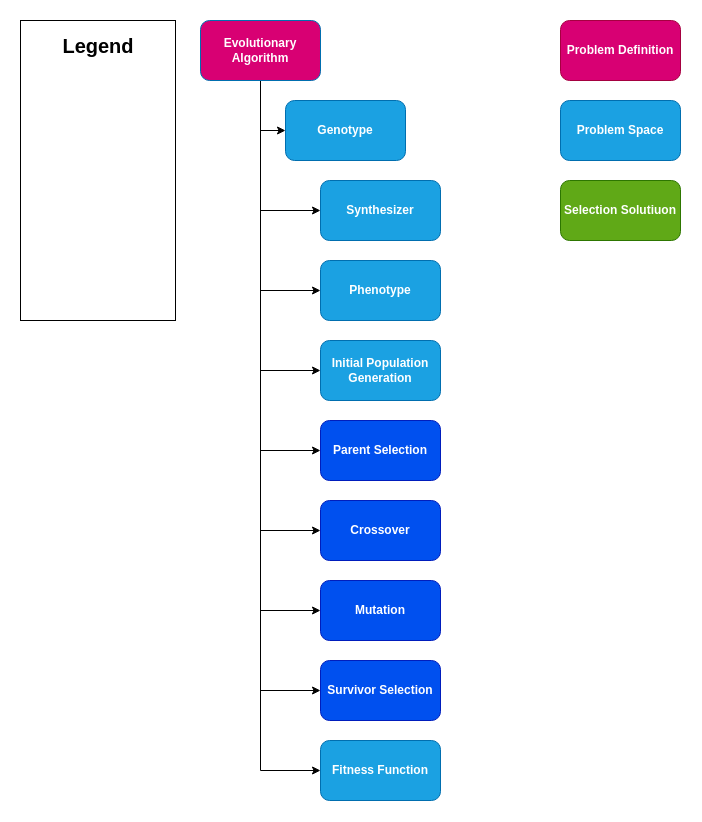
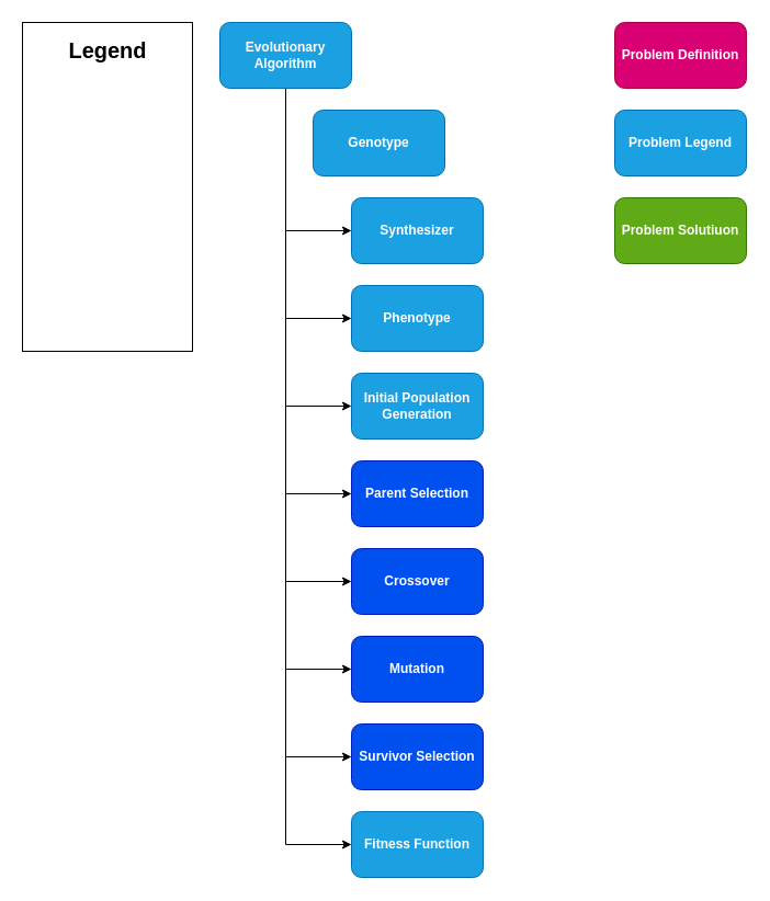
  <mxCell id="0" />
  <mxCell id="1" parent="0" />
  <mxCell id="2" value="" style="whiteSpace=wrap;html=1;fontFamily=Helvetica;fontSize=12;fontStyle=1" parent="1" vertex="1"><mxGeometry x="20" y="20" width="155" height="300" as="geometry" /></mxCell>
- <mxCell id="3" style="edgeStyle=orthogonalEdgeStyle;rounded=0;orthogonalLoop=1;jettySize=auto;html=1;fontFamily=Helvetica;align=center;fontStyle=1;fontSize=12;" parent="1" source="12" target="14" edge="1"><mxGeometry relative="1" as="geometry"><Array as="points"><mxPoint x="260" y="130" /></Array></mxGeometry></mxCell>
  <mxCell id="4" style="edgeStyle=orthogonalEdgeStyle;rounded=0;orthogonalLoop=1;jettySize=auto;html=1;entryX=0;entryY=0.5;entryDx=0;entryDy=0;fontStyle=1" edge="1" parent="1" source="12" target="20"><mxGeometry relative="1" as="geometry" /></mxCell>
  <mxCell id="5" style="edgeStyle=orthogonalEdgeStyle;rounded=0;orthogonalLoop=1;jettySize=auto;html=1;entryX=0;entryY=0.5;entryDx=0;entryDy=0;fontStyle=1" edge="1" parent="1" source="12" target="13"><mxGeometry relative="1" as="geometry" /></mxCell>
  <mxCell id="6" style="edgeStyle=orthogonalEdgeStyle;rounded=0;orthogonalLoop=1;jettySize=auto;html=1;entryX=0;entryY=0.5;entryDx=0;entryDy=0;fontStyle=1" edge="1" parent="1" source="12" target="21"><mxGeometry relative="1" as="geometry" /></mxCell>
  <mxCell id="7" style="edgeStyle=orthogonalEdgeStyle;rounded=0;orthogonalLoop=1;jettySize=auto;html=1;entryX=0;entryY=0.5;entryDx=0;entryDy=0;fontStyle=1" edge="1" parent="1" source="12" target="17"><mxGeometry relative="1" as="geometry" /></mxCell>
  <mxCell id="8" style="edgeStyle=orthogonalEdgeStyle;rounded=0;orthogonalLoop=1;jettySize=auto;html=1;entryX=0;entryY=0.5;entryDx=0;entryDy=0;fontStyle=1" edge="1" parent="1" source="12" target="15"><mxGeometry relative="1" as="geometry" /></mxCell>
  <mxCell id="9" style="edgeStyle=orthogonalEdgeStyle;rounded=0;orthogonalLoop=1;jettySize=auto;html=1;entryX=0;entryY=0.5;entryDx=0;entryDy=0;fontStyle=1" edge="1" parent="1" source="12" target="18"><mxGeometry relative="1" as="geometry" /></mxCell>
  <mxCell id="10" style="edgeStyle=orthogonalEdgeStyle;rounded=0;orthogonalLoop=1;jettySize=auto;html=1;entryX=0;entryY=0.5;entryDx=0;entryDy=0;fontStyle=1" edge="1" parent="1" source="12" target="19"><mxGeometry relative="1" as="geometry" /></mxCell>
  <mxCell id="11" style="edgeStyle=orthogonalEdgeStyle;rounded=0;orthogonalLoop=1;jettySize=auto;html=1;entryX=0;entryY=0.5;entryDx=0;entryDy=0;fontStyle=1" edge="1" parent="1" source="12" target="22"><mxGeometry relative="1" as="geometry" /></mxCell>
- <mxCell id="12" value="Evolutionary Algorithm" style="rounded=1;whiteSpace=wrap;html=1;fontFamily=Helvetica;align=center;fontStyle=1;fontSize=12;fillColor=#d80073;strokeColor=#006EAF;fontColor=#ffffff;" parent="1" vertex="1"><mxGeometry x="200" y="20" width="120" height="60" as="geometry" /></mxCell>
+ <mxCell id="12" value="Evolutionary Algorithm" style="rounded=1;whiteSpace=wrap;html=1;fontFamily=Helvetica;align=center;fontStyle=1;fontSize=12;fillColor=#1ba1e2;strokeColor=#006EAF;fontColor=#ffffff;" parent="1" vertex="1"><mxGeometry x="200" y="20" width="120" height="60" as="geometry" /></mxCell>
  <mxCell id="13" value="Phenotype" style="rounded=1;whiteSpace=wrap;html=1;fontFamily=Helvetica;align=center;fontStyle=1;fontSize=12;fillColor=#1ba1e2;strokeColor=#006EAF;fontColor=#ffffff;" parent="1" vertex="1"><mxGeometry x="320" y="260" width="120" height="60" as="geometry" /></mxCell>
  <mxCell id="14" value="Genotype" style="rounded=1;whiteSpace=wrap;html=1;fontFamily=Helvetica;align=center;fontStyle=1;fontSize=12;fillColor=#1ba1e2;strokeColor=#006EAF;fontColor=#ffffff;" parent="1" vertex="1"><mxGeometry x="285" y="100" width="120" height="60" as="geometry" /></mxCell>
  <mxCell id="15" value="Crossover" style="rounded=1;whiteSpace=wrap;html=1;fontFamily=Helvetica;align=center;fontStyle=1;fontSize=12;fillColor=#0050ef;strokeColor=#001DBC;fontColor=#ffffff;" parent="1" vertex="1"><mxGeometry x="320" y="500" width="120" height="60" as="geometry" /></mxCell>
  <mxCell id="16" value="&lt;span style=&quot;font-size: 20px;&quot;&gt;Legend&lt;/span&gt;" style="text;html=1;strokeColor=none;fillColor=none;align=center;verticalAlign=middle;whiteSpace=wrap;rounded=0;fontFamily=Helvetica;fontSize=20;fontStyle=1" parent="1" vertex="1"><mxGeometry x="67.5" y="30" width="60" height="30" as="geometry" /></mxCell>
  <mxCell id="17" value="Parent Selection" style="rounded=1;whiteSpace=wrap;html=1;fillColor=#0050ef;strokeColor=#001DBC;fontStyle=1;fontColor=#ffffff;" vertex="1" parent="1"><mxGeometry x="320" y="420" width="120" height="60" as="geometry" /></mxCell>
  <mxCell id="18" value="Mutation" style="rounded=1;whiteSpace=wrap;html=1;fillColor=#0050ef;strokeColor=#001DBC;fontStyle=1;fontColor=#ffffff;" vertex="1" parent="1"><mxGeometry x="320" y="580" width="120" height="60" as="geometry" /></mxCell>
  <mxCell id="19" value="Survivor Selection" style="rounded=1;whiteSpace=wrap;html=1;fillColor=#0050ef;strokeColor=#001DBC;fontStyle=1;fontColor=#ffffff;" vertex="1" parent="1"><mxGeometry x="320" y="660" width="120" height="60" as="geometry" /></mxCell>
  <mxCell id="20" value="Synthesizer" style="rounded=1;whiteSpace=wrap;html=1;fillColor=#1ba1e2;strokeColor=#006EAF;fontStyle=1;fontColor=#ffffff;" vertex="1" parent="1"><mxGeometry x="320" y="180" width="120" height="60" as="geometry" /></mxCell>
  <mxCell id="21" value="Initial Population Generation" style="rounded=1;whiteSpace=wrap;html=1;fillColor=#1ba1e2;strokeColor=#006EAF;fontStyle=1;fontColor=#ffffff;" vertex="1" parent="1"><mxGeometry x="320" y="340" width="120" height="60" as="geometry" /></mxCell>
  <mxCell id="22" value="Fitness Function" style="rounded=1;whiteSpace=wrap;html=1;fillColor=#1ba1e2;strokeColor=#006EAF;fontStyle=1;fontColor=#ffffff;" vertex="1" parent="1"><mxGeometry x="320" y="740" width="120" height="60" as="geometry" /></mxCell>
- <mxCell id="23" value="Selection Solutiuon" style="rounded=1;whiteSpace=wrap;html=1;fillColor=#60a917;strokeColor=#2D7600;fontColor=#ffffff;fontStyle=1" vertex="1" parent="1"><mxGeometry x="560" y="180" width="120" height="60" as="geometry" /></mxCell>
- <mxCell id="24" value="Problem Space" style="rounded=1;whiteSpace=wrap;html=1;fillColor=#1ba1e2;fontColor=#ffffff;strokeColor=#006EAF;fontStyle=1" vertex="1" parent="1"><mxGeometry x="560" y="100" width="120" height="60" as="geometry" /></mxCell>
+ <mxCell id="23" value="Problem Solutiuon" style="rounded=1;whiteSpace=wrap;html=1;fillColor=#60a917;strokeColor=#2D7600;fontColor=#ffffff;fontStyle=1" vertex="1" parent="1"><mxGeometry x="560" y="180" width="120" height="60" as="geometry" /></mxCell>
+ <mxCell id="24" value="Problem Legend" style="rounded=1;whiteSpace=wrap;html=1;fillColor=#1ba1e2;fontColor=#ffffff;strokeColor=#006EAF;fontStyle=1" vertex="1" parent="1"><mxGeometry x="560" y="100" width="120" height="60" as="geometry" /></mxCell>
  <mxCell id="25" value="Problem Definition" style="rounded=1;whiteSpace=wrap;html=1;fillColor=#d80073;strokeColor=#A50040;fontColor=#ffffff;fontStyle=1" vertex="1" parent="1"><mxGeometry x="560" y="20" width="120" height="60" as="geometry" /></mxCell>
